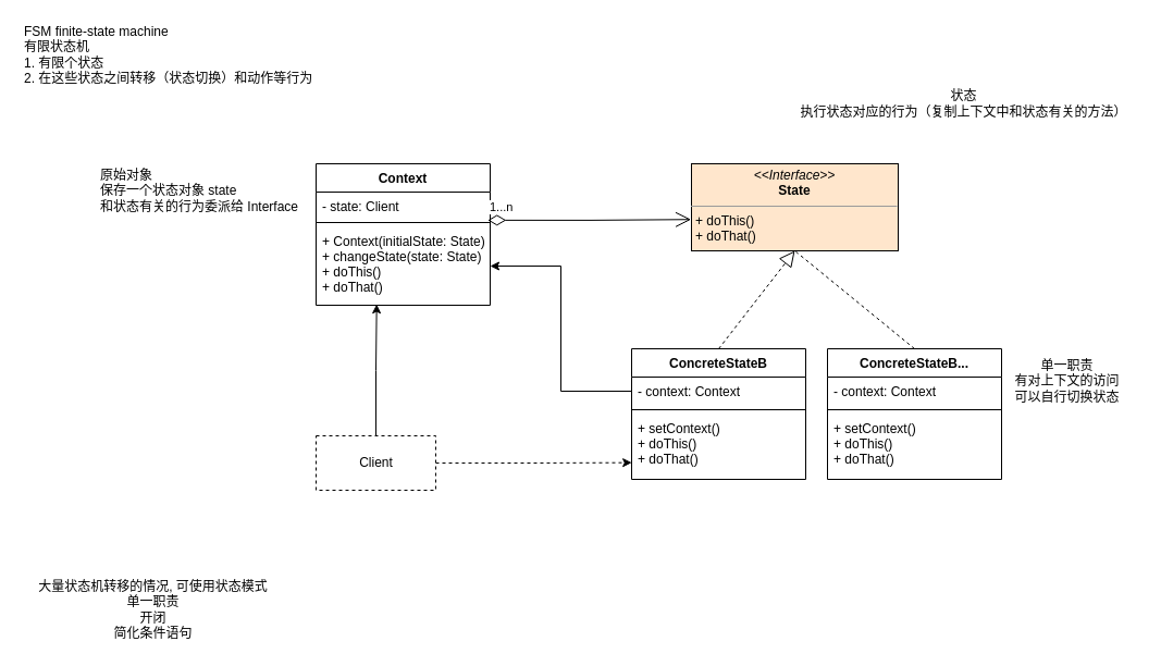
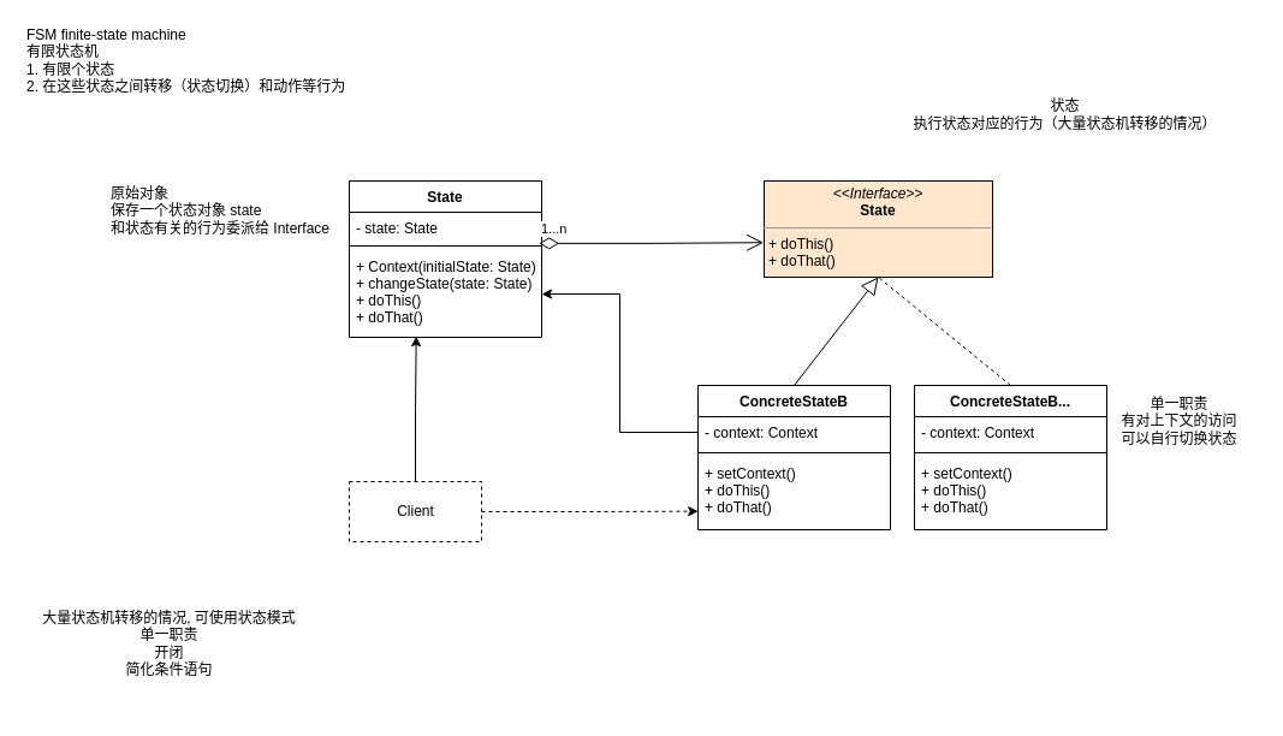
  <mxCell id="0" />
  <mxCell id="1" parent="0" />
  <mxCell id="2" value="FSM finite-state machine&lt;br&gt;有限状态机&lt;br&gt;1. 有限个状态&lt;br&gt;&lt;div&gt;&lt;span&gt;2. 在这些状态之间转移（状态切换）和动作等行为&lt;/span&gt;&lt;/div&gt;" style="text;html=1;align=left;verticalAlign=middle;resizable=0;points=[];autosize=1;strokeColor=none;fillColor=none;" vertex="1" parent="1"><mxGeometry x="20" y="20" width="280" height="60" as="geometry" /></mxCell>
- <mxCell id="3" value="Context" style="swimlane;fontStyle=1;align=center;verticalAlign=top;childLayout=stackLayout;horizontal=1;startSize=26;horizontalStack=0;resizeParent=1;resizeParentMax=0;resizeLast=0;collapsible=1;marginBottom=0;" vertex="1" parent="1"><mxGeometry x="290" y="150" width="160" height="130" as="geometry" /></mxCell>
- <mxCell id="4" value="- state: Client" style="text;strokeColor=none;fillColor=none;align=left;verticalAlign=top;spacingLeft=4;spacingRight=4;overflow=hidden;rotatable=0;points=[[0,0.5],[1,0.5]];portConstraint=eastwest;" vertex="1" parent="3"><mxGeometry y="26" width="160" height="24" as="geometry" /></mxCell>
+ <mxCell id="3" value="State" style="swimlane;fontStyle=1;align=center;verticalAlign=top;childLayout=stackLayout;horizontal=1;startSize=26;horizontalStack=0;resizeParent=1;resizeParentMax=0;resizeLast=0;collapsible=1;marginBottom=0;" vertex="1" parent="1"><mxGeometry x="290" y="150" width="160" height="130" as="geometry" /></mxCell>
+ <mxCell id="4" value="- state: State" style="text;strokeColor=none;fillColor=none;align=left;verticalAlign=top;spacingLeft=4;spacingRight=4;overflow=hidden;rotatable=0;points=[[0,0.5],[1,0.5]];portConstraint=eastwest;" vertex="1" parent="3"><mxGeometry y="26" width="160" height="24" as="geometry" /></mxCell>
  <mxCell id="5" value="" style="line;strokeWidth=1;fillColor=none;align=left;verticalAlign=middle;spacingTop=-1;spacingLeft=3;spacingRight=3;rotatable=0;labelPosition=right;points=[];portConstraint=eastwest;" vertex="1" parent="3"><mxGeometry y="50" width="160" height="8" as="geometry" /></mxCell>
  <mxCell id="6" value="+ Context(initialState: State)&#10;+ changeState(state: State)&#10;+ doThis()&#10;+ doThat()" style="text;strokeColor=none;fillColor=none;align=left;verticalAlign=top;spacingLeft=4;spacingRight=4;overflow=hidden;rotatable=0;points=[[0,0.5],[1,0.5]];portConstraint=eastwest;" vertex="1" parent="3"><mxGeometry y="58" width="160" height="72" as="geometry" /></mxCell>
  <mxCell id="7" value="原始对象&lt;br&gt;保存一个状态对象 state&lt;br&gt;和状态有关的行为委派给 Interface" style="text;html=1;align=left;verticalAlign=middle;resizable=0;points=[];autosize=1;strokeColor=none;fillColor=none;" vertex="1" parent="1"><mxGeometry x="90" y="150" width="180" height="50" as="geometry" /></mxCell>
- <mxCell id="8" value="状态&lt;br&gt;执行状态对应的行为（复制上下文中和状态有关的方法）" style="text;html=1;align=center;verticalAlign=middle;resizable=0;points=[];autosize=1;strokeColor=none;fillColor=none;" vertex="1" parent="1"><mxGeometry x="725" y="80" width="320" height="30" as="geometry" /></mxCell>
+ <mxCell id="8" value="状态&lt;br&gt;执行状态对应的行为（大量状态机转移的情况）" style="text;html=1;align=center;verticalAlign=middle;resizable=0;points=[];autosize=1;strokeColor=none;fillColor=none;" vertex="1" parent="1"><mxGeometry x="725" y="80" width="320" height="30" as="geometry" /></mxCell>
  <mxCell id="9" value="&lt;p style=&quot;margin: 0px ; margin-top: 4px ; text-align: center&quot;&gt;&lt;i&gt;&amp;lt;&amp;lt;Interface&amp;gt;&amp;gt;&lt;/i&gt;&lt;br&gt;&lt;b&gt;State&lt;/b&gt;&lt;/p&gt;&lt;hr size=&quot;1&quot;&gt;&lt;p style=&quot;margin: 0px ; margin-left: 4px&quot;&gt;&lt;/p&gt;&lt;p style=&quot;margin: 0px ; margin-left: 4px&quot;&gt;+ doThis()&lt;br style=&quot;padding: 0px ; margin: 0px&quot;&gt;+ doThat()&lt;br&gt;&lt;/p&gt;" style="verticalAlign=top;align=left;overflow=fill;fontSize=12;fontFamily=Helvetica;html=1;fillColor=#ffe6cc;" vertex="1" parent="1"><mxGeometry x="635" y="150" width="190" height="80" as="geometry" /></mxCell>
  <mxCell id="10" value="ConcreteStateB" style="swimlane;fontStyle=1;align=center;verticalAlign=top;childLayout=stackLayout;horizontal=1;startSize=26;horizontalStack=0;resizeParent=1;resizeParentMax=0;resizeLast=0;collapsible=1;marginBottom=0;" vertex="1" parent="1"><mxGeometry x="580" y="320" width="160" height="120" as="geometry" /></mxCell>
  <mxCell id="11" value="- context: Context" style="text;strokeColor=none;fillColor=none;align=left;verticalAlign=top;spacingLeft=4;spacingRight=4;overflow=hidden;rotatable=0;points=[[0,0.5],[1,0.5]];portConstraint=eastwest;" vertex="1" parent="10"><mxGeometry y="26" width="160" height="26" as="geometry" /></mxCell>
  <mxCell id="12" value="" style="line;strokeWidth=1;fillColor=none;align=left;verticalAlign=middle;spacingTop=-1;spacingLeft=3;spacingRight=3;rotatable=0;labelPosition=right;points=[];portConstraint=eastwest;" vertex="1" parent="10"><mxGeometry y="52" width="160" height="8" as="geometry" /></mxCell>
  <mxCell id="13" value="+ setContext()&#10;+ doThis()&#10;+ doThat()" style="text;strokeColor=none;fillColor=none;align=left;verticalAlign=top;spacingLeft=4;spacingRight=4;overflow=hidden;rotatable=0;points=[[0,0.5],[1,0.5]];portConstraint=eastwest;" vertex="1" parent="10"><mxGeometry y="60" width="160" height="60" as="geometry" /></mxCell>
  <mxCell id="14" value="ConcreteStateB..." style="swimlane;fontStyle=1;align=center;verticalAlign=top;childLayout=stackLayout;horizontal=1;startSize=26;horizontalStack=0;resizeParent=1;resizeParentMax=0;resizeLast=0;collapsible=1;marginBottom=0;" vertex="1" parent="1"><mxGeometry x="760" y="320" width="160" height="120" as="geometry" /></mxCell>
  <mxCell id="15" value="- context: Context" style="text;strokeColor=none;fillColor=none;align=left;verticalAlign=top;spacingLeft=4;spacingRight=4;overflow=hidden;rotatable=0;points=[[0,0.5],[1,0.5]];portConstraint=eastwest;" vertex="1" parent="14"><mxGeometry y="26" width="160" height="26" as="geometry" /></mxCell>
  <mxCell id="16" value="" style="line;strokeWidth=1;fillColor=none;align=left;verticalAlign=middle;spacingTop=-1;spacingLeft=3;spacingRight=3;rotatable=0;labelPosition=right;points=[];portConstraint=eastwest;" vertex="1" parent="14"><mxGeometry y="52" width="160" height="8" as="geometry" /></mxCell>
  <mxCell id="17" value="+ setContext()&#10;+ doThis()&#10;+ doThat()" style="text;strokeColor=none;fillColor=none;align=left;verticalAlign=top;spacingLeft=4;spacingRight=4;overflow=hidden;rotatable=0;points=[[0,0.5],[1,0.5]];portConstraint=eastwest;" vertex="1" parent="14"><mxGeometry y="60" width="160" height="60" as="geometry" /></mxCell>
  <mxCell id="18" style="edgeStyle=orthogonalEdgeStyle;rounded=0;orthogonalLoop=1;jettySize=auto;html=1;" edge="1" parent="1" source="11" target="6"><mxGeometry relative="1" as="geometry" /></mxCell>
  <mxCell id="19" value="1...n" style="endArrow=open;html=1;endSize=12;startArrow=diamondThin;startSize=14;startFill=0;edgeStyle=orthogonalEdgeStyle;align=left;verticalAlign=bottom;rounded=0;entryX=-0.002;entryY=0.64;entryDx=0;entryDy=0;entryPerimeter=0;exitX=0.986;exitY=1.078;exitDx=0;exitDy=0;exitPerimeter=0;" edge="1" parent="1" source="4" target="9"><mxGeometry x="-1" y="3" relative="1" as="geometry"><mxPoint x="480" y="230" as="sourcePoint" /><mxPoint x="640" y="230" as="targetPoint" /></mxGeometry></mxCell>
  <mxCell id="20" style="edgeStyle=orthogonalEdgeStyle;rounded=0;orthogonalLoop=1;jettySize=auto;html=1;entryX=0.348;entryY=0.988;entryDx=0;entryDy=0;entryPerimeter=0;" edge="1" parent="1" source="22" target="6"><mxGeometry relative="1" as="geometry" /></mxCell>
  <mxCell id="21" style="edgeStyle=orthogonalEdgeStyle;rounded=0;orthogonalLoop=1;jettySize=auto;html=1;entryX=0.001;entryY=0.744;entryDx=0;entryDy=0;entryPerimeter=0;dashed=1;" edge="1" parent="1" source="22" target="13"><mxGeometry relative="1" as="geometry" /></mxCell>
  <mxCell id="22" value="Client" style="html=1;dashed=1;" vertex="1" parent="1"><mxGeometry x="290" y="400" width="110" height="50" as="geometry" /></mxCell>
- <mxCell id="23" value="" style="endArrow=block;dashed=1;endFill=0;endSize=12;html=1;rounded=0;exitX=0.5;exitY=0;exitDx=0;exitDy=0;entryX=0.5;entryY=1;entryDx=0;entryDy=0;" edge="1" parent="1" source="10" target="9"><mxGeometry width="160" relative="1" as="geometry"><mxPoint x="470" y="230" as="sourcePoint" /><mxPoint x="630" y="230" as="targetPoint" /></mxGeometry></mxCell>
+ <mxCell id="23" value="" style="endArrow=block;dashed=0;endFill=0;endSize=12;html=1;rounded=0;exitX=0.5;exitY=0;exitDx=0;exitDy=0;entryX=0.5;entryY=1;entryDx=0;entryDy=0;" edge="1" parent="1" source="10" target="9"><mxGeometry width="160" relative="1" as="geometry"><mxPoint x="470" y="230" as="sourcePoint" /><mxPoint x="630" y="230" as="targetPoint" /></mxGeometry></mxCell>
  <mxCell id="24" value="" style="endArrow=none;dashed=1;endFill=0;endSize=12;html=1;rounded=0;exitX=0.5;exitY=0;exitDx=0;exitDy=0;entryX=0.5;entryY=1;entryDx=0;entryDy=0;" edge="1" parent="1" source="14" target="9"><mxGeometry width="160" relative="1" as="geometry"><mxPoint x="670" y="330" as="sourcePoint" /><mxPoint x="740" y="240" as="targetPoint" /></mxGeometry></mxCell>
  <mxCell id="25" value="单一职责&lt;br&gt;有对上下文的访问&lt;br&gt;可以自行切换状态" style="text;html=1;align=center;verticalAlign=middle;resizable=0;points=[];autosize=1;strokeColor=none;fillColor=none;" vertex="1" parent="1"><mxGeometry x="925" y="325" width="110" height="50" as="geometry" /></mxCell>
- <mxCell id="26" value="大量状态机转移的情况, 可使用状态模式&lt;br&gt;单一职责&lt;br&gt;开闭&lt;br&gt;简化条件语句" style="text;html=1;align=center;verticalAlign=middle;resizable=0;points=[];autosize=1;strokeColor=none;fillColor=none;" vertex="1" parent="1"><mxGeometry x="25" y="530" width="230" height="60" as="geometry" /></mxCell>
+ <mxCell id="26" value="大量状态机转移的情况, 可使用状态模式&lt;br&gt;单一职责&lt;br&gt;开闭&lt;br&gt;简化条件语句" style="text;html=1;align=center;verticalAlign=middle;resizable=0;points=[];autosize=1;strokeColor=none;fillColor=none;" vertex="1" parent="1"><mxGeometry x="25" y="505" width="230" height="60" as="geometry" /></mxCell>
